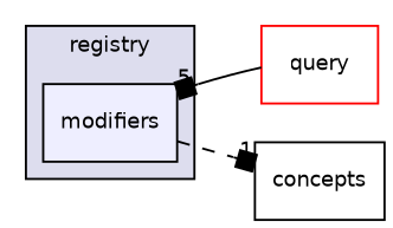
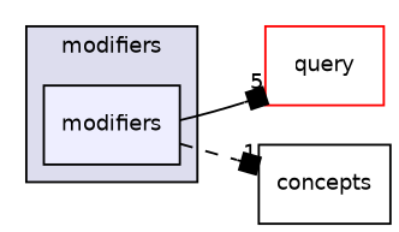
  digraph {
    compound=true
    rankdir=LR
    node [fontname=Helvetica fontsize=10 shape=box style=filled]
    edge [arrowhead=box labeldistance=1.5 labelfontname=Helvetica labelfontsize=10]
    n1 [fillcolor="#eeeeff" label=modifiers pencolor=black]
    n2 [color=red fillcolor=white label=query]
    n3 [label=concepts style=""]
    subgraph cluster_1 {
      bgcolor="#ddddee"
      fontname=Helvetica
      fontsize=10
-     label=registry
+     label=modifiers
      pencolor=black
      n1
    }
-   n2 -> n1 [headlabel=5 style=solid]
+   n1 -> n2 [headlabel=5 style=solid]
    n1 -> n3 [headlabel=1 style=dashed]
  }
